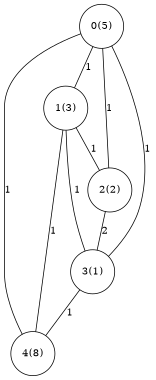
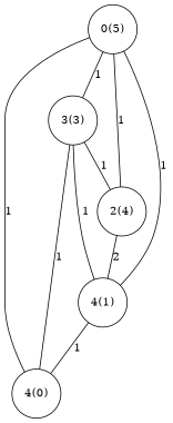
  graph {
    node [shape=circle]
    n1 [label="0(5)"]
-   n2 [label="1(3)"]
-   n3 [label="2(2)"]
-   n4 [label="3(1)"]
-   n5 [label="4(8)"]
+   n2 [label="3(3)"]
+   n3 [label="2(4)"]
+   n4 [label="4(1)"]
+   n5 [label="4(0)"]
    n1 -- n2 [label=1]
    n1 -- n3 [label=1]
    n1 -- n4 [label=1]
    n1 -- n5 [label=1]
    n2 -- n3 [label=1]
    n2 -- n4 [label=1]
    n2 -- n5 [label=1]
    n3 -- n4 [label=2]
    n4 -- n5 [label=1]
  }
